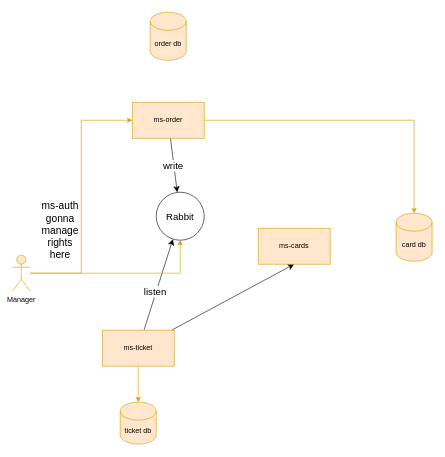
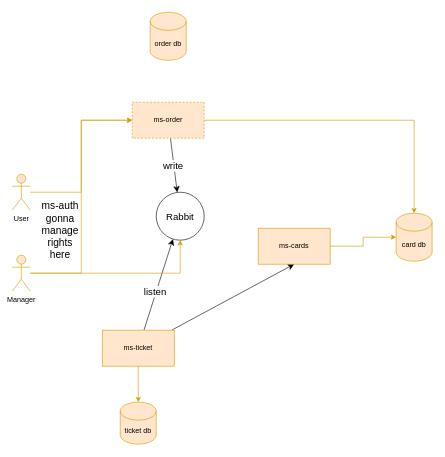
  <mxCell id="0" />
  <mxCell id="1" parent="0" />
  <mxCell id="2" style="edgeStyle=orthogonalEdgeStyle;rounded=0;orthogonalLoop=1;jettySize=auto;html=1;entryX=0.5;entryY=0;entryDx=0;entryDy=0;entryPerimeter=0;fillColor=#ffe6cc;strokeColor=#d79b00;" parent="1" source="6" target="15" edge="1"><mxGeometry relative="1" as="geometry" /></mxCell>
  <mxCell id="3" style="edgeStyle=none;curved=1;rounded=0;orthogonalLoop=1;jettySize=auto;html=1;fontSize=12;startSize=8;endSize=8;" parent="1" source="6" target="22" edge="1"><mxGeometry relative="1" as="geometry" /></mxCell>
  <mxCell id="4" value="listen" style="edgeLabel;html=1;align=center;verticalAlign=middle;resizable=0;points=[];fontSize=16;" parent="3" vertex="1" connectable="0"><mxGeometry x="-0.154" y="3" relative="1" as="geometry"><mxPoint as="offset" /></mxGeometry></mxCell>
  <mxCell id="5" value="" style="edgeStyle=none;curved=1;rounded=0;orthogonalLoop=1;jettySize=auto;html=1;fontSize=12;startSize=8;endSize=8;entryX=0.5;entryY=1;entryDx=0;entryDy=0;" edge="1" parent="1" source="6" target="8"><mxGeometry relative="1" as="geometry"><mxPoint x="430" y="580" as="targetPoint" /></mxGeometry></mxCell>
  <mxCell id="6" value="&lt;div&gt;ms-ticket&lt;/div&gt;" style="rounded=0;whiteSpace=wrap;html=1;fillColor=#ffe6cc;strokeColor=#d79b00;" parent="1" vertex="1"><mxGeometry x="170" y="550" width="120" height="60" as="geometry" /></mxCell>
+ <mxCell id="7" style="edgeStyle=orthogonalEdgeStyle;rounded=0;orthogonalLoop=1;jettySize=auto;html=1;fillColor=#ffe6cc;strokeColor=#d79b00;" parent="1" source="8" target="16" edge="1"><mxGeometry relative="1" as="geometry" /></mxCell>
  <mxCell id="8" value="&lt;div&gt;ms-cards&lt;/div&gt;" style="rounded=0;whiteSpace=wrap;html=1;fillColor=#ffe6cc;strokeColor=#d79b00;" parent="1" vertex="1"><mxGeometry x="430" y="380" width="120" height="60" as="geometry" /></mxCell>
  <mxCell id="9" style="edgeStyle=orthogonalEdgeStyle;rounded=0;orthogonalLoop=1;jettySize=auto;html=1;fillColor=#ffe6cc;strokeColor=#d79b00;" parent="1" source="12" target="16" edge="1"><mxGeometry relative="1" as="geometry" /></mxCell>
  <mxCell id="10" style="edgeStyle=none;curved=1;rounded=0;orthogonalLoop=1;jettySize=auto;html=1;fontSize=12;startSize=8;endSize=8;" parent="1" source="12" target="22" edge="1"><mxGeometry relative="1" as="geometry" /></mxCell>
  <mxCell id="11" value="&lt;div&gt;write&lt;br&gt;&lt;/div&gt;" style="edgeLabel;html=1;align=center;verticalAlign=middle;resizable=0;points=[];fontSize=16;" parent="10" vertex="1" connectable="0"><mxGeometry x="0.019" y="-2" relative="1" as="geometry"><mxPoint as="offset" /></mxGeometry></mxCell>
- <mxCell id="12" value="&lt;div&gt;ms-order&lt;/div&gt;" style="rounded=0;whiteSpace=wrap;html=1;fillColor=#ffe6cc;strokeColor=#d79b00;" parent="1" vertex="1"><mxGeometry x="220" y="170" width="120" height="60" as="geometry" /></mxCell>
+ <mxCell id="12" value="&lt;div&gt;ms-order&lt;/div&gt;" style="rounded=0;whiteSpace=wrap;html=1;fillColor=#ffe6cc;strokeColor=#d79b00;dashed=1;" parent="1" vertex="1"><mxGeometry x="220" y="170" width="120" height="60" as="geometry" /></mxCell>
+ <mxCell id="13" style="edgeStyle=orthogonalEdgeStyle;rounded=0;orthogonalLoop=1;jettySize=auto;html=1;entryX=0;entryY=0.5;entryDx=0;entryDy=0;fillColor=#ffe6cc;strokeColor=#d79b00;" parent="1" source="14" target="12" edge="1"><mxGeometry relative="1" as="geometry" /></mxCell>
+ <mxCell id="14" value="User" style="shape=umlActor;verticalLabelPosition=bottom;verticalAlign=top;html=1;outlineConnect=0;fillColor=#ffe6cc;strokeColor=#d79b00;" parent="1" vertex="1"><mxGeometry x="20" y="290" width="30" height="60" as="geometry" /></mxCell>
  <mxCell id="15" value="ticket db" style="shape=cylinder3;whiteSpace=wrap;html=1;boundedLbl=1;backgroundOutline=1;size=15;fillColor=#ffe6cc;strokeColor=#d79b00;" parent="1" vertex="1"><mxGeometry x="200" y="670" width="60" height="70" as="geometry" /></mxCell>
  <mxCell id="16" value="card db" style="shape=cylinder3;whiteSpace=wrap;html=1;boundedLbl=1;backgroundOutline=1;size=15;fillColor=#ffe6cc;strokeColor=#d79b00;" parent="1" vertex="1"><mxGeometry x="660" y="355" width="60" height="80" as="geometry" /></mxCell>
  <mxCell id="17" value="order db" style="shape=cylinder3;whiteSpace=wrap;html=1;boundedLbl=1;backgroundOutline=1;size=15;fillColor=#ffe6cc;strokeColor=#d79b00;" parent="1" vertex="1"><mxGeometry x="250" y="20" width="60" height="80" as="geometry" /></mxCell>
  <mxCell id="18" style="edgeStyle=orthogonalEdgeStyle;rounded=0;orthogonalLoop=1;jettySize=auto;html=1;fillColor=#ffe6cc;strokeColor=#d79b00;" parent="1" source="20" target="22" edge="1"><mxGeometry relative="1" as="geometry" /></mxCell>
  <mxCell id="19" style="edgeStyle=orthogonalEdgeStyle;rounded=0;orthogonalLoop=1;jettySize=auto;html=1;entryX=0;entryY=0.5;entryDx=0;entryDy=0;fillColor=#ffe6cc;strokeColor=#d79b00;" parent="1" source="20" target="12" edge="1"><mxGeometry relative="1" as="geometry" /></mxCell>
  <mxCell id="20" value="&lt;div&gt;Manager&lt;/div&gt;&lt;div&gt;&lt;br&gt;&lt;/div&gt;" style="shape=umlActor;verticalLabelPosition=bottom;verticalAlign=top;html=1;outlineConnect=0;fillColor=#ffe6cc;strokeColor=#d79b00;" parent="1" vertex="1"><mxGeometry x="20" y="425" width="30" height="60" as="geometry" /></mxCell>
  <mxCell id="21" value="&lt;div style=&quot;font-size: 17px;&quot;&gt;&lt;font style=&quot;font-size: 17px;&quot;&gt;ms-auth gonna manage rights here&lt;/font&gt;&lt;/div&gt;&lt;div style=&quot;font-size: 17px;&quot;&gt;&lt;font style=&quot;font-size: 17px;&quot;&gt;&lt;br&gt;&lt;/font&gt;&lt;/div&gt;" style="text;html=1;align=center;verticalAlign=middle;whiteSpace=wrap;rounded=0;" parent="1" vertex="1"><mxGeometry x="70" y="380" width="60" height="30" as="geometry" /></mxCell>
  <mxCell id="22" value="&lt;div&gt;Rabbit&lt;/div&gt;" style="ellipse;whiteSpace=wrap;html=1;aspect=fixed;fontSize=16;" parent="1" vertex="1"><mxGeometry x="260" y="320" width="80" height="80" as="geometry" /></mxCell>
